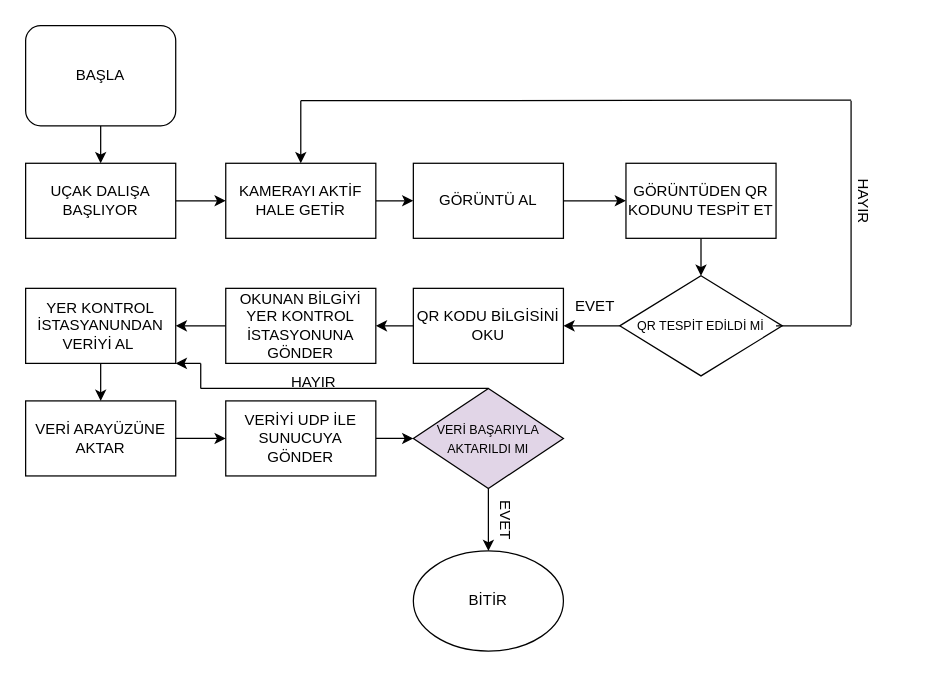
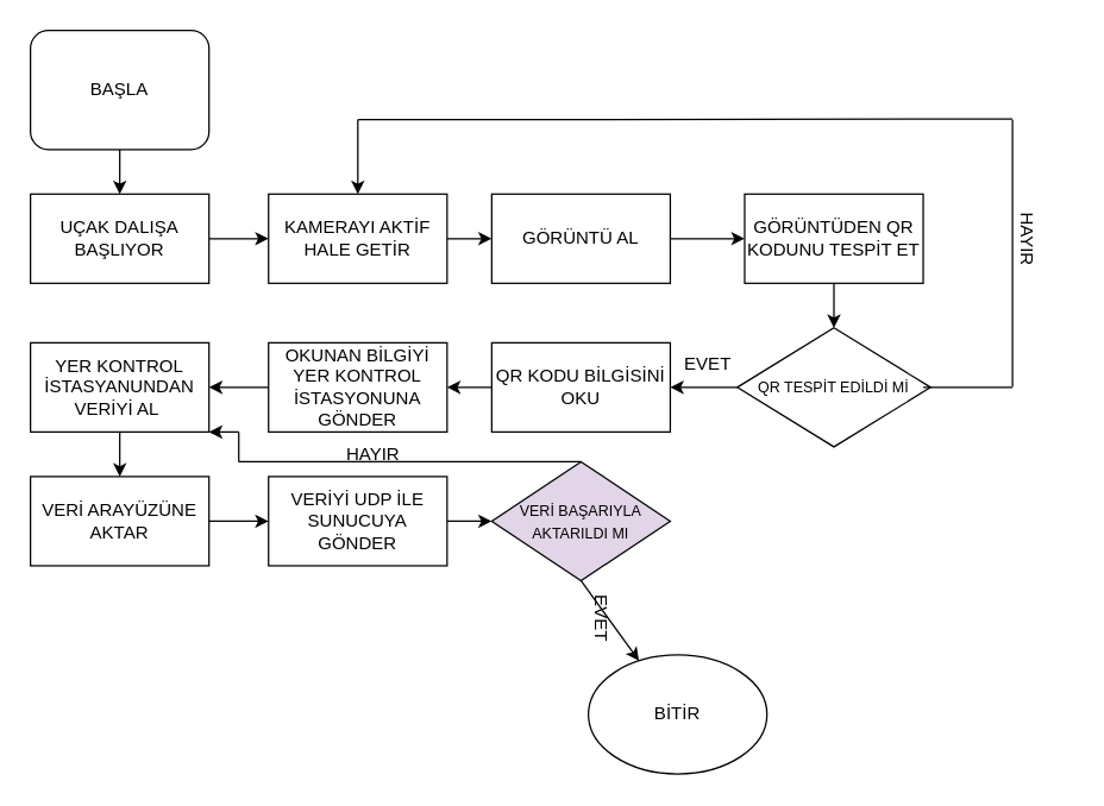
  <mxCell id="0" />
  <mxCell id="1" parent="0" />
  <mxCell id="2" value="" style="edgeStyle=orthogonalEdgeStyle;rounded=0;orthogonalLoop=1;jettySize=auto;html=1;" edge="1" parent="1" source="3" target="5"><mxGeometry relative="1" as="geometry" /></mxCell>
  <mxCell id="3" value="BAŞLA" style="whiteSpace=wrap;html=1;rounded=1;" vertex="1" parent="1"><mxGeometry x="20" y="20" width="120" height="80" as="geometry" /></mxCell>
  <mxCell id="4" value="" style="edgeStyle=orthogonalEdgeStyle;rounded=0;orthogonalLoop=1;jettySize=auto;html=1;" edge="1" parent="1" source="5" target="7"><mxGeometry relative="1" as="geometry" /></mxCell>
  <mxCell id="5" value="UÇAK DALIŞA BAŞLIYOR" style="rounded=0;whiteSpace=wrap;html=1;" vertex="1" parent="1"><mxGeometry x="20" y="130" width="120" height="60" as="geometry" /></mxCell>
  <mxCell id="6" value="" style="edgeStyle=orthogonalEdgeStyle;rounded=0;orthogonalLoop=1;jettySize=auto;html=1;" edge="1" parent="1" source="7" target="9"><mxGeometry relative="1" as="geometry" /></mxCell>
  <mxCell id="7" value="KAMERAYI AKTİF HALE GETİR" style="rounded=0;whiteSpace=wrap;html=1;" vertex="1" parent="1"><mxGeometry x="180" y="130" width="120" height="60" as="geometry" /></mxCell>
  <mxCell id="8" value="" style="edgeStyle=orthogonalEdgeStyle;rounded=0;orthogonalLoop=1;jettySize=auto;html=1;" edge="1" parent="1" source="9" target="11"><mxGeometry relative="1" as="geometry" /></mxCell>
  <mxCell id="9" value="GÖRÜNTÜ AL" style="rounded=0;whiteSpace=wrap;html=1;" vertex="1" parent="1"><mxGeometry x="330" y="130" width="120" height="60" as="geometry" /></mxCell>
  <mxCell id="10" value="" style="edgeStyle=orthogonalEdgeStyle;rounded=0;orthogonalLoop=1;jettySize=auto;html=1;" edge="1" parent="1" source="11" target="12"><mxGeometry relative="1" as="geometry" /></mxCell>
  <mxCell id="11" value="GÖRÜNTÜDEN QR KODUNU TESPİT ET" style="rounded=0;whiteSpace=wrap;html=1;" vertex="1" parent="1"><mxGeometry x="500" y="130" width="120" height="60" as="geometry" /></mxCell>
  <mxCell id="12" value="&lt;font style=&quot;font-size: 10px;&quot;&gt;QR TESPİT EDİLDİ Mİ&lt;/font&gt;" style="rhombus;whiteSpace=wrap;html=1;" vertex="1" parent="1"><mxGeometry x="495" y="220" width="130" height="80" as="geometry" /></mxCell>
  <mxCell id="13" value="QR KODU BİLGİSİNİ OKU" style="rounded=0;whiteSpace=wrap;html=1;" vertex="1" parent="1"><mxGeometry x="330" y="230" width="120" height="60" as="geometry" /></mxCell>
  <mxCell id="14" value="" style="endArrow=none;html=1;rounded=0;exitX=0;exitY=1;exitDx=0;exitDy=0;exitPerimeter=0;" edge="1" parent="1"><mxGeometry width="50" height="50" relative="1" as="geometry"><mxPoint x="620" y="260" as="sourcePoint" /><mxPoint x="680" y="260" as="targetPoint" /></mxGeometry></mxCell>
  <mxCell id="15" value="" style="endArrow=none;html=1;rounded=0;" edge="1" parent="1"><mxGeometry width="50" height="50" relative="1" as="geometry"><mxPoint x="680" y="259.5" as="sourcePoint" /><mxPoint x="680" y="80" as="targetPoint" /></mxGeometry></mxCell>
  <mxCell id="16" value="" style="endArrow=none;html=1;rounded=0;" edge="1" parent="1"><mxGeometry width="50" height="50" relative="1" as="geometry"><mxPoint x="680" y="79.5" as="sourcePoint" /><mxPoint x="240" y="80" as="targetPoint" /></mxGeometry></mxCell>
  <mxCell id="17" value="" style="endArrow=classic;html=1;rounded=0;entryX=0.5;entryY=0;entryDx=0;entryDy=0;" edge="1" parent="1" target="7"><mxGeometry width="50" height="50" relative="1" as="geometry"><mxPoint x="240" y="80" as="sourcePoint" /><mxPoint x="290" y="30" as="targetPoint" /></mxGeometry></mxCell>
  <mxCell id="18" value="" style="endArrow=classic;html=1;rounded=0;entryX=1;entryY=0.5;entryDx=0;entryDy=0;exitX=0;exitY=0.5;exitDx=0;exitDy=0;" edge="1" parent="1" source="12" target="13"><mxGeometry width="50" height="50" relative="1" as="geometry"><mxPoint x="460" y="260" as="sourcePoint" /><mxPoint x="510" y="210" as="targetPoint" /></mxGeometry></mxCell>
  <mxCell id="19" value="EVET" style="text;html=1;align=center;verticalAlign=middle;resizable=0;points=[];autosize=1;strokeColor=none;fillColor=none;" vertex="1" parent="1"><mxGeometry x="450" y="230" width="50" height="30" as="geometry" /></mxCell>
  <mxCell id="20" value="" style="edgeStyle=orthogonalEdgeStyle;rounded=0;orthogonalLoop=1;jettySize=auto;html=1;" edge="1" parent="1" source="21" target="23"><mxGeometry relative="1" as="geometry" /></mxCell>
  <mxCell id="21" value="OKUNAN BİLGİYİ YER KONTROL İSTASYONUNA GÖNDER" style="rounded=0;whiteSpace=wrap;html=1;" vertex="1" parent="1"><mxGeometry x="180" y="230" width="120" height="60" as="geometry" /></mxCell>
  <mxCell id="22" value="" style="edgeStyle=orthogonalEdgeStyle;rounded=0;orthogonalLoop=1;jettySize=auto;html=1;" edge="1" parent="1" source="23" target="24"><mxGeometry relative="1" as="geometry" /></mxCell>
  <mxCell id="23" value="YER KONTROL İSTASYANUNDAN VERİYİ AL&amp;nbsp;" style="rounded=0;whiteSpace=wrap;html=1;" vertex="1" parent="1"><mxGeometry x="20" y="230" width="120" height="60" as="geometry" /></mxCell>
  <mxCell id="24" value="VERİ ARAYÜZÜNE AKTAR" style="rounded=0;whiteSpace=wrap;html=1;" vertex="1" parent="1"><mxGeometry x="20" y="320" width="120" height="60" as="geometry" /></mxCell>
  <mxCell id="25" value="" style="edgeStyle=orthogonalEdgeStyle;rounded=0;orthogonalLoop=1;jettySize=auto;html=1;" edge="1" parent="1" source="26" target="27"><mxGeometry relative="1" as="geometry" /></mxCell>
  <mxCell id="26" value="VERİYİ UDP İLE SUNUCUYA GÖNDER" style="rounded=0;whiteSpace=wrap;html=1;" vertex="1" parent="1"><mxGeometry x="180" y="320" width="120" height="60" as="geometry" /></mxCell>
  <mxCell id="27" value="&lt;font style=&quot;font-size: 10px;&quot;&gt;VERİ BAŞARIYLA AKTARILDI MI&lt;/font&gt;" style="rhombus;whiteSpace=wrap;html=1;fillColor=#e1d5e7;" vertex="1" parent="1"><mxGeometry x="330" y="310" width="120" height="80" as="geometry" /></mxCell>
- <mxCell id="28" value="BİTİR" style="ellipse;whiteSpace=wrap;html=1;" vertex="1" parent="1"><mxGeometry x="330" y="440" width="120" height="80" as="geometry" /></mxCell>
+ <mxCell id="28" value="BİTİR" style="ellipse;whiteSpace=wrap;html=1;" vertex="1" parent="1"><mxGeometry x="395" y="440" width="120" height="80" as="geometry" /></mxCell>
  <mxCell id="29" value="" style="endArrow=classic;html=1;rounded=0;" edge="1" parent="1" target="28"><mxGeometry width="50" height="50" relative="1" as="geometry"><mxPoint x="390" y="390" as="sourcePoint" /><mxPoint x="440" y="340" as="targetPoint" /></mxGeometry></mxCell>
  <mxCell id="30" value="EVET" style="text;html=1;align=center;verticalAlign=middle;resizable=0;points=[];autosize=1;strokeColor=none;fillColor=none;flipV=1;rotation=90;" vertex="1" parent="1"><mxGeometry x="379" y="400" width="50" height="30" as="geometry" /></mxCell>
  <mxCell id="31" value="" style="endArrow=none;html=1;rounded=0;" edge="1" parent="1"><mxGeometry width="50" height="50" relative="1" as="geometry"><mxPoint x="390" y="310" as="sourcePoint" /><mxPoint x="160" y="310" as="targetPoint" /></mxGeometry></mxCell>
  <mxCell id="32" value="" style="endArrow=none;html=1;rounded=0;" edge="1" parent="1"><mxGeometry width="50" height="50" relative="1" as="geometry"><mxPoint x="160" y="310" as="sourcePoint" /><mxPoint x="160" y="290" as="targetPoint" /></mxGeometry></mxCell>
  <mxCell id="33" value="HAYIR" style="text;html=1;align=center;verticalAlign=middle;resizable=0;points=[];autosize=1;strokeColor=none;fillColor=none;" vertex="1" parent="1"><mxGeometry x="220" y="290" width="60" height="30" as="geometry" /></mxCell>
  <mxCell id="34" value="HAYIR" style="text;html=1;align=center;verticalAlign=middle;resizable=0;points=[];autosize=1;strokeColor=none;fillColor=none;rotation=90;" vertex="1" parent="1"><mxGeometry x="660" y="145" width="60" height="30" as="geometry" /></mxCell>
  <mxCell id="35" value="" style="endArrow=classic;html=1;rounded=0;" edge="1" parent="1" target="21"><mxGeometry width="50" height="50" relative="1" as="geometry"><mxPoint x="330" y="260" as="sourcePoint" /><mxPoint x="380" y="210" as="targetPoint" /></mxGeometry></mxCell>
  <mxCell id="36" value="" style="endArrow=classic;html=1;rounded=0;entryX=1;entryY=1;entryDx=0;entryDy=0;" edge="1" parent="1" target="23"><mxGeometry width="50" height="50" relative="1" as="geometry"><mxPoint x="160" y="290" as="sourcePoint" /><mxPoint x="210" y="240" as="targetPoint" /></mxGeometry></mxCell>
  <mxCell id="37" value="" style="endArrow=classic;html=1;rounded=0;entryX=0;entryY=0.5;entryDx=0;entryDy=0;" edge="1" parent="1" target="26"><mxGeometry width="50" height="50" relative="1" as="geometry"><mxPoint x="140" y="350" as="sourcePoint" /><mxPoint x="190" y="300" as="targetPoint" /></mxGeometry></mxCell>
